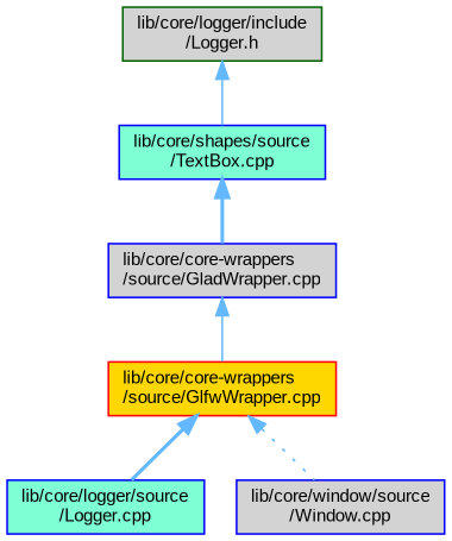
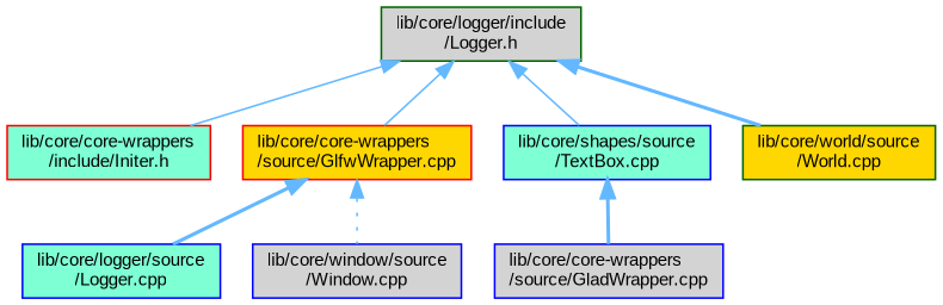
  digraph {
    fontname="Liberation Sans"
    node [color=blue fillcolor=lightgrey fontname="Liberation Sans" fontsize=10 shape=box style=filled]
    edge [color=steelblue1 dir=back fontname="Liberation Sans" fontsize=10 labelfontname=Helvetica labelfontsize=10 style=solid]
    n1 [color=darkgreen fontcolor=black height=0.2 label="lib/core/logger/include\l/Logger.h" width=0.4]
+   n2 [color=red fillcolor=aquamarine height=0.2 label="lib/core/core-wrappers\l/include/Initer.h" width=0.4]
    n3 [color=red fillcolor=gold height=0.2 label="lib/core/core-wrappers\l/source/GlfwWrapper.cpp" width=0.4]
    n4 [fillcolor=aquamarine height=0.2 label="lib/core/shapes/source\l/TextBox.cpp" width=0.4]
+   n5 [color=darkgreen fillcolor=gold height=0.2 label="lib/core/world/source\l/World.cpp" width=0.4]
    n6 [height=0.2 label="lib/core/core-wrappers\l/source/GladWrapper.cpp" width=0.4]
    n7 [fillcolor=aquamarine height=0.2 label="lib/core/logger/source\l/Logger.cpp" width=0.4]
    n8 [height=0.2 label="lib/core/window/source\l/Window.cpp" width=0.4]
-   n6 -> n3
+   n1 -> n2
+   n1 -> n3
    n1 -> n4
+   n1 -> n5 [style=bold]
    n3 -> n7 [style=bold]
    n3 -> n8 [style=dotted]
    n4 -> n6 [style=bold]
  }
